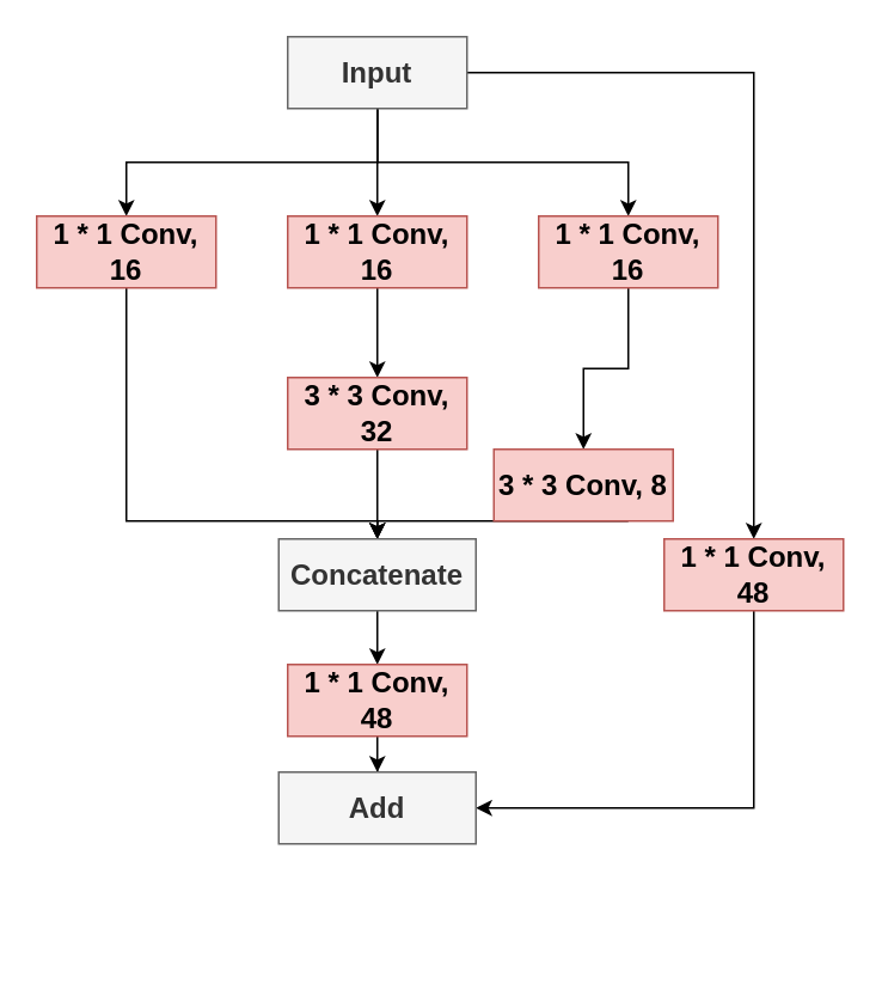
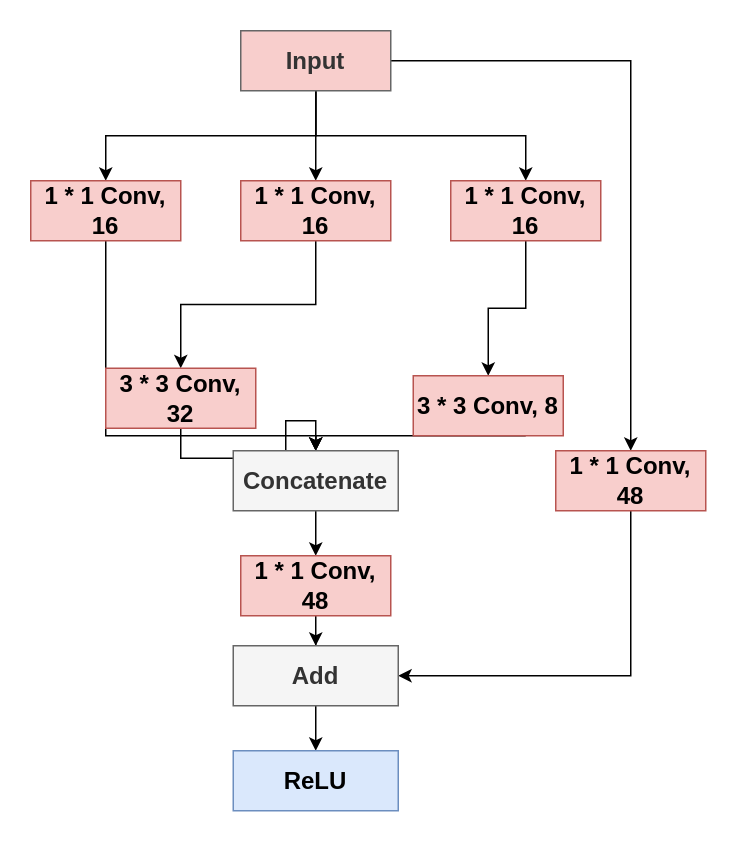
  <mxCell id="0" />
  <mxCell id="1" parent="0" />
  <mxCell id="2" value="" style="edgeStyle=orthogonalEdgeStyle;rounded=0;orthogonalLoop=1;jettySize=auto;html=1;" edge="1" parent="1" source="6" target="10"><mxGeometry relative="1" as="geometry" /></mxCell>
  <mxCell id="3" style="edgeStyle=orthogonalEdgeStyle;rounded=0;orthogonalLoop=1;jettySize=auto;html=1;exitX=0.5;exitY=1;exitDx=0;exitDy=0;entryX=0.5;entryY=0;entryDx=0;entryDy=0;" edge="1" parent="1" source="6" target="8"><mxGeometry relative="1" as="geometry" /></mxCell>
  <mxCell id="4" style="edgeStyle=orthogonalEdgeStyle;rounded=0;orthogonalLoop=1;jettySize=auto;html=1;exitX=0.5;exitY=1;exitDx=0;exitDy=0;entryX=0.5;entryY=0;entryDx=0;entryDy=0;" edge="1" parent="1" source="6" target="12"><mxGeometry relative="1" as="geometry" /></mxCell>
  <mxCell id="5" style="edgeStyle=orthogonalEdgeStyle;rounded=0;orthogonalLoop=1;jettySize=auto;html=1;exitX=1;exitY=0.5;exitDx=0;exitDy=0;entryX=0.5;entryY=0;entryDx=0;entryDy=0;" edge="1" parent="1" source="6" target="22"><mxGeometry relative="1" as="geometry"><mxPoint x="440" y="350" as="targetPoint" /></mxGeometry></mxCell>
- <mxCell id="6" value="&lt;b&gt;&lt;font style=&quot;font-size: 16px;&quot;&gt;Input&lt;/font&gt;&lt;/b&gt;" style="rounded=0;whiteSpace=wrap;html=1;fillColor=#f5f5f5;fontColor=#333333;strokeColor=#666666;" vertex="1" parent="1"><mxGeometry x="160" y="20" width="100" height="40" as="geometry" /></mxCell>
+ <mxCell id="6" value="&lt;b&gt;&lt;font style=&quot;font-size: 16px;&quot;&gt;Input&lt;/font&gt;&lt;/b&gt;" style="rounded=0;whiteSpace=wrap;html=1;fillColor=#f8cecc;fontColor=#333333;strokeColor=#666666;" vertex="1" parent="1"><mxGeometry x="160" y="20" width="100" height="40" as="geometry" /></mxCell>
  <mxCell id="7" style="edgeStyle=orthogonalEdgeStyle;rounded=0;orthogonalLoop=1;jettySize=auto;html=1;exitX=0.5;exitY=1;exitDx=0;exitDy=0;entryX=0.5;entryY=0;entryDx=0;entryDy=0;" edge="1" parent="1" source="8" target="18"><mxGeometry relative="1" as="geometry"><Array as="points"><mxPoint x="70" y="290" /><mxPoint x="210" y="290" /></Array></mxGeometry></mxCell>
  <mxCell id="8" value="&lt;span style=&quot;font-size: 16px;&quot;&gt;&lt;b&gt;1 * 1 Conv, 16&lt;/b&gt;&lt;/span&gt;" style="rounded=0;whiteSpace=wrap;html=1;fillColor=#f8cecc;strokeColor=#b85450;" vertex="1" parent="1"><mxGeometry x="20" y="120" width="100" height="40" as="geometry" /></mxCell>
  <mxCell id="9" value="" style="edgeStyle=orthogonalEdgeStyle;rounded=0;orthogonalLoop=1;jettySize=auto;html=1;" edge="1" parent="1" source="10" target="14"><mxGeometry relative="1" as="geometry" /></mxCell>
  <mxCell id="10" value="&lt;b&gt;&lt;font style=&quot;font-size: 16px;&quot;&gt;1 * 1 Conv, 16&lt;/font&gt;&lt;/b&gt;" style="rounded=0;whiteSpace=wrap;html=1;fillColor=#f8cecc;strokeColor=#b85450;" vertex="1" parent="1"><mxGeometry x="160" y="120" width="100" height="40" as="geometry" /></mxCell>
  <mxCell id="11" value="" style="edgeStyle=orthogonalEdgeStyle;rounded=0;orthogonalLoop=1;jettySize=auto;html=1;" edge="1" parent="1" source="12" target="16"><mxGeometry relative="1" as="geometry" /></mxCell>
  <mxCell id="12" value="&lt;font size=&quot;1&quot;&gt;&lt;b style=&quot;font-size: 16px;&quot;&gt;1 * 1 Conv, 16&lt;/b&gt;&lt;/font&gt;" style="rounded=0;whiteSpace=wrap;html=1;fillColor=#f8cecc;strokeColor=#b85450;" vertex="1" parent="1"><mxGeometry x="300" y="120" width="100" height="40" as="geometry" /></mxCell>
  <mxCell id="13" style="edgeStyle=orthogonalEdgeStyle;rounded=0;orthogonalLoop=1;jettySize=auto;html=1;exitX=0.5;exitY=1;exitDx=0;exitDy=0;entryX=0.5;entryY=0;entryDx=0;entryDy=0;" edge="1" parent="1" source="14" target="18"><mxGeometry relative="1" as="geometry" /></mxCell>
- <mxCell id="14" value="&lt;b&gt;&lt;font style=&quot;font-size: 16px;&quot;&gt;3 * 3 Conv, 32&lt;/font&gt;&lt;/b&gt;" style="rounded=0;whiteSpace=wrap;html=1;fillColor=#f8cecc;strokeColor=#b85450;" vertex="1" parent="1"><mxGeometry x="160" y="210" width="100" height="40" as="geometry" /></mxCell>
+ <mxCell id="14" value="&lt;b&gt;&lt;font style=&quot;font-size: 16px;&quot;&gt;3 * 3 Conv, 32&lt;/font&gt;&lt;/b&gt;" style="rounded=0;whiteSpace=wrap;html=1;fillColor=#f8cecc;strokeColor=#b85450;" vertex="1" parent="1"><mxGeometry x="70" y="245" width="100" height="40" as="geometry" /></mxCell>
  <mxCell id="15" style="edgeStyle=orthogonalEdgeStyle;rounded=0;orthogonalLoop=1;jettySize=auto;html=1;exitX=0.5;exitY=1;exitDx=0;exitDy=0;entryX=0.5;entryY=0;entryDx=0;entryDy=0;" edge="1" parent="1" source="16" target="18"><mxGeometry relative="1" as="geometry"><mxPoint x="340" y="300" as="targetPoint" /><Array as="points"><mxPoint x="350" y="290" /><mxPoint x="210" y="290" /></Array></mxGeometry></mxCell>
  <mxCell id="16" value="&lt;font size=&quot;1&quot;&gt;&lt;b style=&quot;font-size: 16px;&quot;&gt;3 * 3 Conv, 8&lt;/b&gt;&lt;/font&gt;" style="rounded=0;whiteSpace=wrap;html=1;fillColor=#f8cecc;strokeColor=#b85450;" vertex="1" parent="1"><mxGeometry x="275" y="250" width="100" height="40" as="geometry" /></mxCell>
  <mxCell id="17" value="" style="edgeStyle=orthogonalEdgeStyle;rounded=0;orthogonalLoop=1;jettySize=auto;html=1;" edge="1" parent="1" source="18" target="20"><mxGeometry relative="1" as="geometry" /></mxCell>
  <mxCell id="18" value="&lt;b&gt;&lt;font style=&quot;font-size: 16px;&quot;&gt;Concatenate&lt;/font&gt;&lt;/b&gt;" style="rounded=0;whiteSpace=wrap;html=1;fillColor=#f5f5f5;fontColor=#333333;strokeColor=#666666;" vertex="1" parent="1"><mxGeometry x="155" y="300" width="110" height="40" as="geometry" /></mxCell>
  <mxCell id="19" value="" style="edgeStyle=orthogonalEdgeStyle;rounded=0;orthogonalLoop=1;jettySize=auto;html=1;" edge="1" parent="1" source="20" target="24"><mxGeometry relative="1" as="geometry" /></mxCell>
  <mxCell id="20" value="&lt;b&gt;&lt;font style=&quot;font-size: 16px;&quot;&gt;1 * 1 Conv, 48&lt;/font&gt;&lt;/b&gt;" style="rounded=0;whiteSpace=wrap;html=1;fillColor=#f8cecc;strokeColor=#b85450;" vertex="1" parent="1"><mxGeometry x="160" y="370" width="100" height="40" as="geometry" /></mxCell>
  <mxCell id="21" style="edgeStyle=orthogonalEdgeStyle;rounded=0;orthogonalLoop=1;jettySize=auto;html=1;exitX=0.5;exitY=1;exitDx=0;exitDy=0;entryX=1;entryY=0.5;entryDx=0;entryDy=0;" edge="1" parent="1" source="22" target="24"><mxGeometry relative="1" as="geometry" /></mxCell>
  <mxCell id="22" value="&lt;b&gt;&lt;font style=&quot;font-size: 16px;&quot;&gt;1 * 1 Conv, 48&lt;/font&gt;&lt;/b&gt;" style="rounded=0;whiteSpace=wrap;html=1;fillColor=#f8cecc;strokeColor=#b85450;" vertex="1" parent="1"><mxGeometry x="370" y="300" width="100" height="40" as="geometry" /></mxCell>
+ <mxCell id="23" value="" style="edgeStyle=orthogonalEdgeStyle;rounded=0;orthogonalLoop=1;jettySize=auto;html=1;" edge="1" parent="1" source="24" target="25"><mxGeometry relative="1" as="geometry" /></mxCell>
  <mxCell id="24" value="&lt;b&gt;&lt;font style=&quot;font-size: 16px;&quot;&gt;Add&lt;/font&gt;&lt;/b&gt;" style="rounded=0;whiteSpace=wrap;html=1;fillColor=#f5f5f5;fontColor=#333333;strokeColor=#666666;" vertex="1" parent="1"><mxGeometry x="155" y="430" width="110" height="40" as="geometry" /></mxCell>
+ <mxCell id="25" value="&lt;b&gt;&lt;font style=&quot;font-size: 16px;&quot;&gt;ReLU&lt;/font&gt;&lt;/b&gt;" style="rounded=0;whiteSpace=wrap;html=1;fillColor=#dae8fc;strokeColor=#6c8ebf;" vertex="1" parent="1"><mxGeometry x="155" y="500" width="110" height="40" as="geometry" /></mxCell>
